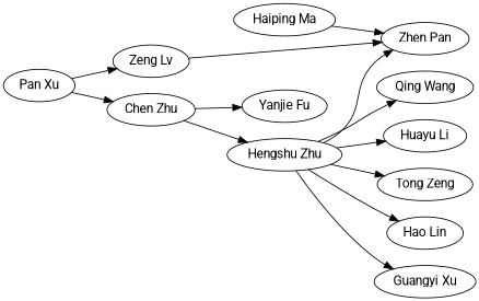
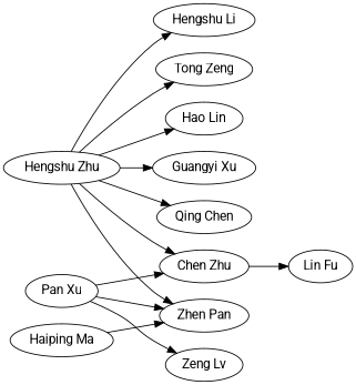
  strict digraph {
    fontname=Roboto
    rankdir=LR
    node [fontname=Roboto]
    edge [fontname=Roboto]
    "Hengshu Zhu"
-   "Qing Wang"
-   "Huayu Li"
+   "Qing Wang" [label="Qing Chen"]
+   "Huayu Li" [label="Hengshu Li"]
    "Chen Zhu"
    n5 [label="Tong Zeng"]
    "Hao Lin"
    n7 [label="Guangyi Xu"]
    "Zhen Pan"
-   "Yanjie Fu"
+   "Yanjie Fu" [label="Lin Fu"]
    "Haiping Ma"
    n11 [label="Pan Xu"]
    n12 [label="Zeng Lv"]
    "Hengshu Zhu" -> "Qing Wang"
    "Hengshu Zhu" -> "Huayu Li"
-   "Chen Zhu" -> "Hengshu Zhu"
+   "Hengshu Zhu" -> "Chen Zhu"
    "Hengshu Zhu" -> n5
    "Hengshu Zhu" -> "Hao Lin"
    "Hengshu Zhu" -> n7
    "Hengshu Zhu" -> "Zhen Pan"
    "Chen Zhu" -> "Yanjie Fu"
    "Haiping Ma" -> "Zhen Pan"
    n11 -> "Chen Zhu"
-   n12 -> "Zhen Pan"
+   n11 -> "Zhen Pan"
    n11 -> n12
  }
